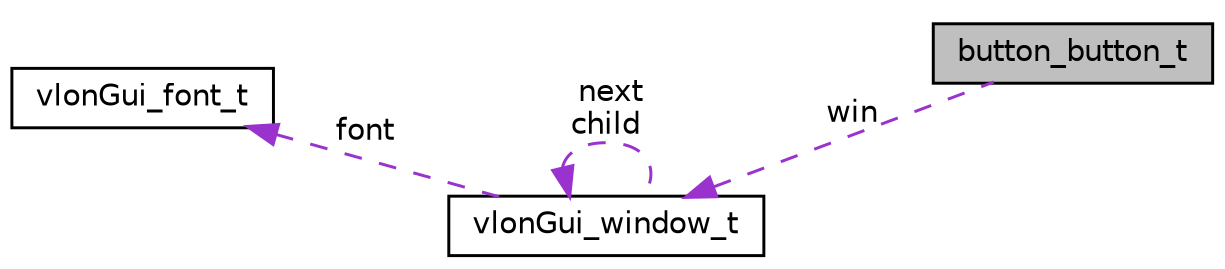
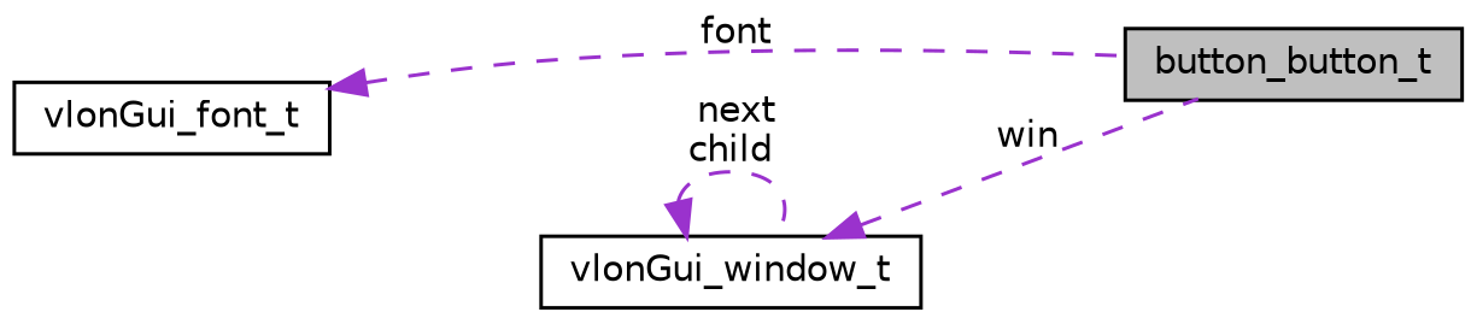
  digraph {
    rankdir=LR
    node [color=black fillcolor=white fontname=Helvetica fontsize=10 shape=record style=filled]
    edge [color=darkorchid3 dir=back fontname=Helvetica fontsize=10 labelfontname=Helvetica labelfontsize=10 style=dashed]
    n1 [fillcolor=grey75 fontcolor=black height=0.2 label=button_button_t width=0.4]
    n2 [height=0.2 label=vlonGui_font_t width=0.4]
    n3 [height=0.2 label=vlonGui_window_t width=0.4]
-   n2 -> n3 [label=" font"]
+   n2 -> n1 [label=" font"]
    n3 -> n1 [label=" win"]
    n3 -> n3 [label=" next\nchild"]
  }
